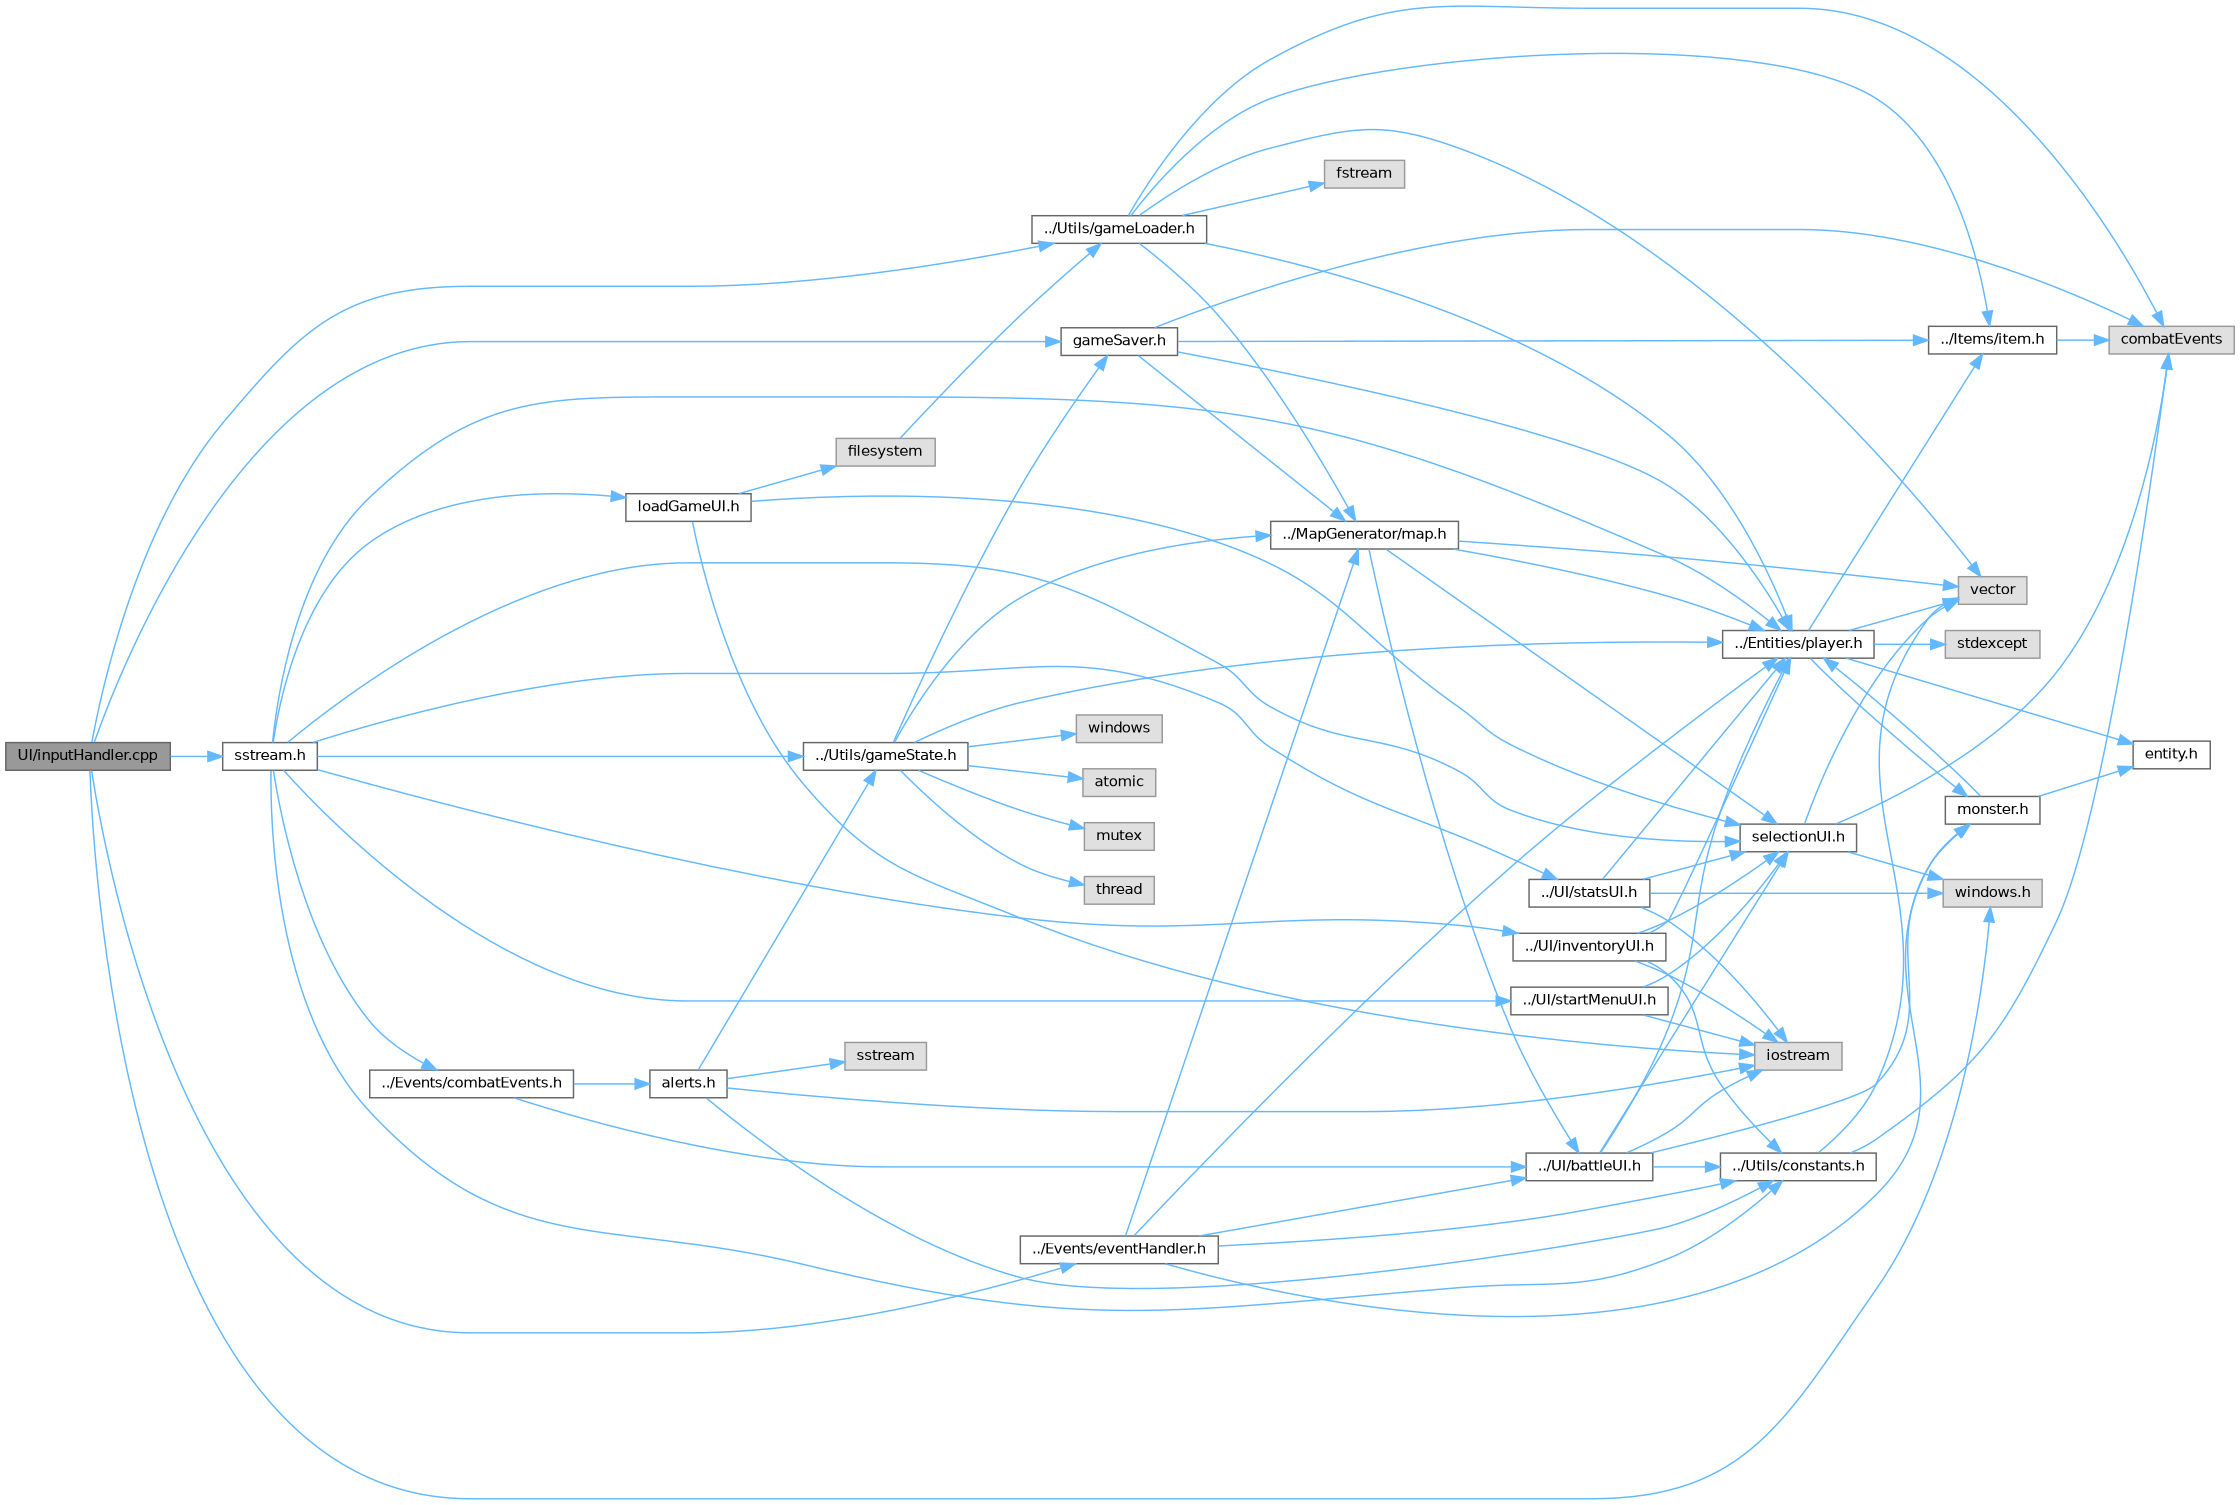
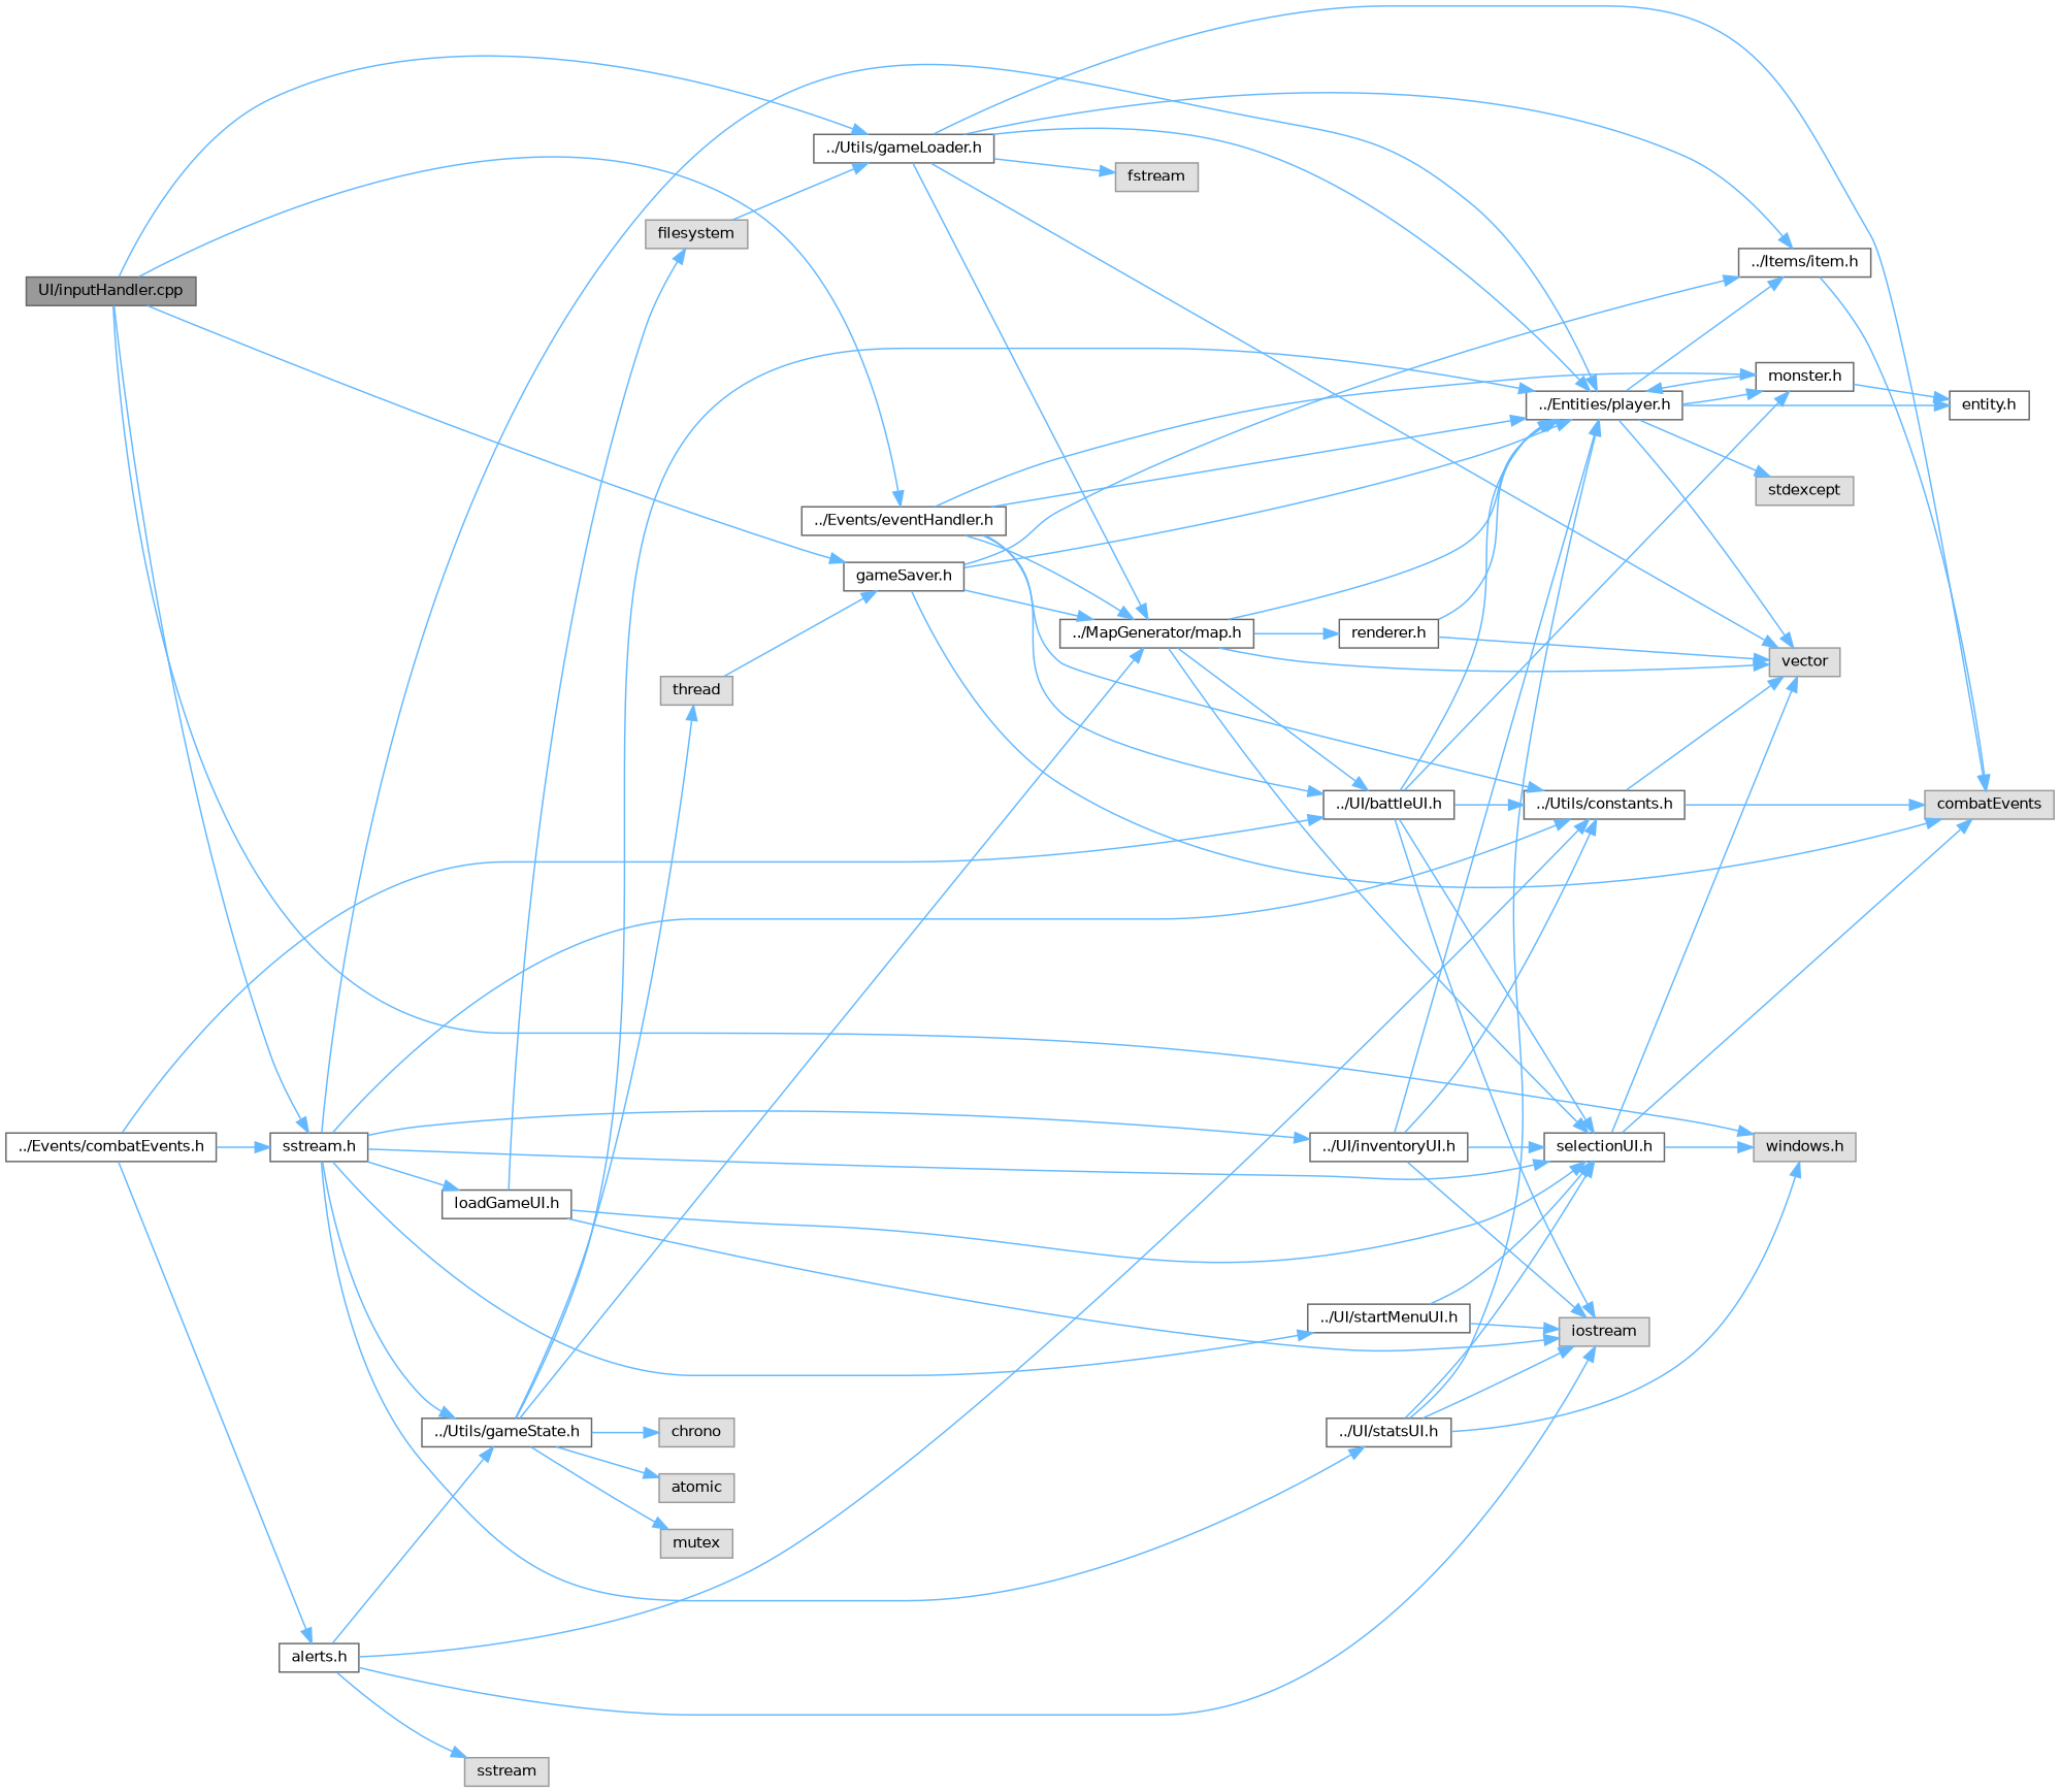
  digraph {
    rankdir=LR
    node [color=grey40 fillcolor=white fontname=Helvetica fontsize=10 shape=box style=filled]
    edge [color=steelblue1 fontname=Helvetica fontsize=10 labelfontname=Helvetica labelfontsize=10 style=solid]
    n1 [color=gray40 fillcolor=grey60 fontcolor=black height=0.2 label="UI/inputHandler.cpp" width=0.4]
    n2 [height=0.2 label="sstream.h" width=0.4]
    n3 [color=grey60 fillcolor="#E0E0E0" height=0.2 label="windows.h" width=0.4]
    n4 [height=0.2 label="gameSaver.h" width=0.4]
    n5 [height=0.2 label="../Events/eventHandler.h" width=0.4]
    n6 [height=0.2 label="../Utils/gameLoader.h" width=0.4]
    n7 [height=0.2 label="../Entities/player.h" width=0.4]
    n8 [height=0.2 label="../UI/inventoryUI.h" width=0.4]
    n9 [height=0.2 label="selectionUI.h" width=0.4]
    n10 [height=0.2 label="../Utils/constants.h" width=0.4]
    n11 [height=0.2 label="../UI/statsUI.h" width=0.4]
    n12 [height=0.2 label="../UI/startMenuUI.h" width=0.4]
    n13 [height=0.2 label="../Utils/gameState.h" width=0.4]
    n14 [height=0.2 label="loadGameUI.h" width=0.4]
    n15 [height=0.2 label="../Events/combatEvents.h" width=0.4]
    n16 [height=0.2 label="../Items/item.h" width=0.4]
    n17 [color=grey60 fillcolor="#E0E0E0" height=0.2 label=combatEvents width=0.4]
    n18 [height=0.2 label="../MapGenerator/map.h" width=0.4]
    n19 [height=0.2 label="monster.h" width=0.4]
    n20 [height=0.2 label="../UI/battleUI.h" width=0.4]
    n21 [color=grey60 fillcolor="#E0E0E0" height=0.2 label=vector width=0.4]
    n22 [color=grey60 fillcolor="#E0E0E0" height=0.2 label=fstream width=0.4]
    n23 [height=0.2 label="entity.h" width=0.4]
    n24 [color=grey60 fillcolor="#E0E0E0" height=0.2 label=stdexcept width=0.4]
    n25 [color=grey60 fillcolor="#E0E0E0" height=0.2 label=iostream width=0.4]
    n26 [color=grey60 fillcolor="#E0E0E0" height=0.2 label=thread width=0.4]
-   n27 [color=grey60 fillcolor="#E0E0E0" height=0.2 label=windows width=0.4]
+   n27 [color=grey60 fillcolor="#E0E0E0" height=0.2 label=chrono width=0.4]
    n28 [color=grey60 fillcolor="#E0E0E0" height=0.2 label=atomic width=0.4]
    n29 [color=grey60 fillcolor="#E0E0E0" height=0.2 label=mutex width=0.4]
    n30 [color=grey60 fillcolor="#E0E0E0" height=0.2 label=filesystem width=0.4]
    n31 [height=0.2 label="alerts.h" width=0.4]
+   n32 [height=0.2 label="renderer.h" width=0.4]
    n33 [color=grey60 fillcolor="#E0E0E0" height=0.2 label=sstream width=0.4]
    n1 -> n2
    n1 -> n3
    n1 -> n4
    n1 -> n5
    n1 -> n6
    n2 -> n7
    n2 -> n8
    n2 -> n9
    n2 -> n10
    n2 -> n11
    n2 -> n12
    n2 -> n13
    n2 -> n14
-   n2 -> n15
+   n15 -> n2
    n4 -> n7
    n4 -> n16
    n4 -> n17
    n4 -> n18
    n5 -> n7
    n5 -> n10
    n5 -> n18
    n5 -> n19
    n5 -> n20
    n6 -> n7
    n6 -> n16
    n6 -> n17
    n6 -> n18
    n6 -> n21
    n6 -> n22
    n7 -> n16
    n7 -> n19
    n7 -> n21
    n7 -> n23
    n7 -> n24
    n8 -> n7
    n8 -> n9
    n8 -> n10
    n8 -> n25
    n9 -> n3
    n9 -> n17
    n9 -> n21
    n10 -> n17
    n10 -> n21
    n11 -> n3
    n11 -> n7
    n11 -> n9
    n11 -> n25
    n12 -> n9
    n12 -> n25
-   n13 -> n4
+   n26 -> n4
    n13 -> n7
    n13 -> n18
    n13 -> n26
    n13 -> n27
    n13 -> n28
    n13 -> n29
    n14 -> n9
    n14 -> n25
    n14 -> n30
    n15 -> n20
    n15 -> n31
    n16 -> n17
    n18 -> n7
    n18 -> n9
    n18 -> n20
    n18 -> n21
+   n18 -> n32
    n19 -> n7
    n19 -> n23
    n20 -> n7
    n20 -> n9
    n20 -> n10
    n20 -> n19
    n20 -> n25
    n30 -> n6
    n31 -> n10
    n31 -> n13
    n31 -> n25
    n31 -> n33
+   n32 -> n7
+   n32 -> n21
  }
